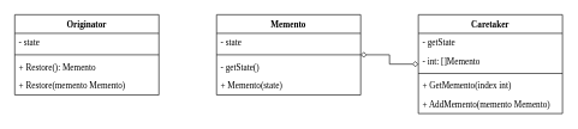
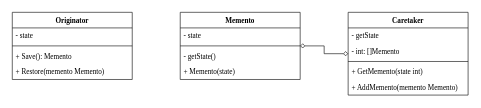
  <mxCell id="0" />
  <mxCell id="1" parent="0" />
  <mxCell id="2" value="Originator" style="swimlane;fontStyle=1;align=center;verticalAlign=top;childLayout=stackLayout;horizontal=1;startSize=26;horizontalStack=0;resizeParent=1;resizeParentMax=0;resizeLast=0;collapsible=1;marginBottom=0;fontFamily=Times New Roman;" vertex="1" parent="1"><mxGeometry x="20" y="20" width="200" height="112" as="geometry" /></mxCell>
  <mxCell id="3" value="- state" style="text;strokeColor=none;fillColor=none;align=left;verticalAlign=top;spacingLeft=4;spacingRight=4;overflow=hidden;rotatable=0;points=[[0,0.5],[1,0.5]];portConstraint=eastwest;fontFamily=Times New Roman;" vertex="1" parent="2"><mxGeometry y="26" width="200" height="26" as="geometry" /></mxCell>
  <mxCell id="4" value="" style="line;strokeWidth=1;fillColor=none;align=left;verticalAlign=middle;spacingTop=-1;spacingLeft=3;spacingRight=3;rotatable=0;labelPosition=right;points=[];portConstraint=eastwest;strokeColor=inherit;fontFamily=Times New Roman;" vertex="1" parent="2"><mxGeometry y="52" width="200" height="8" as="geometry" /></mxCell>
- <mxCell id="5" value="+ Restore(): Memento" style="text;strokeColor=none;fillColor=none;align=left;verticalAlign=top;spacingLeft=4;spacingRight=4;overflow=hidden;rotatable=0;points=[[0,0.5],[1,0.5]];portConstraint=eastwest;fontFamily=Times New Roman;" vertex="1" parent="2"><mxGeometry y="60" width="200" height="26" as="geometry" /></mxCell>
+ <mxCell id="5" value="+ Save(): Memento" style="text;strokeColor=none;fillColor=none;align=left;verticalAlign=top;spacingLeft=4;spacingRight=4;overflow=hidden;rotatable=0;points=[[0,0.5],[1,0.5]];portConstraint=eastwest;fontFamily=Times New Roman;" vertex="1" parent="2"><mxGeometry y="60" width="200" height="26" as="geometry" /></mxCell>
  <mxCell id="6" value="+ Restore(memento Memento)" style="text;strokeColor=none;fillColor=none;align=left;verticalAlign=top;spacingLeft=4;spacingRight=4;overflow=hidden;rotatable=0;points=[[0,0.5],[1,0.5]];portConstraint=eastwest;fontFamily=Times New Roman;" vertex="1" parent="2"><mxGeometry y="86" width="200" height="26" as="geometry" /></mxCell>
  <mxCell id="7" value="Memento" style="swimlane;fontStyle=1;align=center;verticalAlign=top;childLayout=stackLayout;horizontal=1;startSize=26;horizontalStack=0;resizeParent=1;resizeParentMax=0;resizeLast=0;collapsible=1;marginBottom=0;fontFamily=Times New Roman;" vertex="1" parent="1"><mxGeometry x="300" y="20" width="200" height="112" as="geometry" /></mxCell>
  <mxCell id="8" value="- state" style="text;strokeColor=none;fillColor=none;align=left;verticalAlign=top;spacingLeft=4;spacingRight=4;overflow=hidden;rotatable=0;points=[[0,0.5],[1,0.5]];portConstraint=eastwest;fontFamily=Times New Roman;" vertex="1" parent="7"><mxGeometry y="26" width="200" height="26" as="geometry" /></mxCell>
  <mxCell id="9" value="" style="line;strokeWidth=1;fillColor=none;align=left;verticalAlign=middle;spacingTop=-1;spacingLeft=3;spacingRight=3;rotatable=0;labelPosition=right;points=[];portConstraint=eastwest;strokeColor=inherit;fontFamily=Times New Roman;" vertex="1" parent="7"><mxGeometry y="52" width="200" height="8" as="geometry" /></mxCell>
  <mxCell id="10" value="- getState()" style="text;strokeColor=none;fillColor=none;align=left;verticalAlign=top;spacingLeft=4;spacingRight=4;overflow=hidden;rotatable=0;points=[[0,0.5],[1,0.5]];portConstraint=eastwest;fontFamily=Times New Roman;" vertex="1" parent="7"><mxGeometry y="60" width="200" height="26" as="geometry" /></mxCell>
  <mxCell id="11" value="+ Memento(state)" style="text;strokeColor=none;fillColor=none;align=left;verticalAlign=top;spacingLeft=4;spacingRight=4;overflow=hidden;rotatable=0;points=[[0,0.5],[1,0.5]];portConstraint=eastwest;fontFamily=Times New Roman;" vertex="1" parent="7"><mxGeometry y="86" width="200" height="26" as="geometry" /></mxCell>
  <mxCell id="12" value="" style="edgeStyle=orthogonalEdgeStyle;rounded=0;orthogonalLoop=1;jettySize=auto;html=1;fontFamily=Times New Roman;endArrow=diamond;endFill=0;startArrow=diamond;startFill=0;" edge="1" parent="1" source="13" target="7"><mxGeometry relative="1" as="geometry" /></mxCell>
  <mxCell id="13" value="Caretaker" style="swimlane;fontStyle=1;align=center;verticalAlign=top;childLayout=stackLayout;horizontal=1;startSize=26;horizontalStack=0;resizeParent=1;resizeParentMax=0;resizeLast=0;collapsible=1;marginBottom=0;fontFamily=Times New Roman;" vertex="1" parent="1"><mxGeometry x="580" y="20" width="200" height="138" as="geometry" /></mxCell>
  <mxCell id="14" value="- getState" style="text;strokeColor=none;fillColor=none;align=left;verticalAlign=top;spacingLeft=4;spacingRight=4;overflow=hidden;rotatable=0;points=[[0,0.5],[1,0.5]];portConstraint=eastwest;fontFamily=Times New Roman;" vertex="1" parent="13"><mxGeometry y="26" width="200" height="26" as="geometry" /></mxCell>
  <mxCell id="15" value="- int: []Memento" style="text;strokeColor=none;fillColor=none;align=left;verticalAlign=top;spacingLeft=4;spacingRight=4;overflow=hidden;rotatable=0;points=[[0,0.5],[1,0.5]];portConstraint=eastwest;fontFamily=Times New Roman;" vertex="1" parent="13"><mxGeometry y="52" width="200" height="26" as="geometry" /></mxCell>
  <mxCell id="16" value="" style="line;strokeWidth=1;fillColor=none;align=left;verticalAlign=middle;spacingTop=-1;spacingLeft=3;spacingRight=3;rotatable=0;labelPosition=right;points=[];portConstraint=eastwest;strokeColor=inherit;fontFamily=Times New Roman;" vertex="1" parent="13"><mxGeometry y="78" width="200" height="8" as="geometry" /></mxCell>
- <mxCell id="17" value="+ GetMemento(index int)" style="text;strokeColor=none;fillColor=none;align=left;verticalAlign=top;spacingLeft=4;spacingRight=4;overflow=hidden;rotatable=0;points=[[0,0.5],[1,0.5]];portConstraint=eastwest;fontFamily=Times New Roman;" vertex="1" parent="13"><mxGeometry y="86" width="200" height="26" as="geometry" /></mxCell>
+ <mxCell id="17" value="+ GetMemento(state int)" style="text;strokeColor=none;fillColor=none;align=left;verticalAlign=top;spacingLeft=4;spacingRight=4;overflow=hidden;rotatable=0;points=[[0,0.5],[1,0.5]];portConstraint=eastwest;fontFamily=Times New Roman;" vertex="1" parent="13"><mxGeometry y="86" width="200" height="26" as="geometry" /></mxCell>
  <mxCell id="18" value="+ AddMemento(memento Memento)" style="text;strokeColor=none;fillColor=none;align=left;verticalAlign=top;spacingLeft=4;spacingRight=4;overflow=hidden;rotatable=0;points=[[0,0.5],[1,0.5]];portConstraint=eastwest;fontFamily=Times New Roman;" vertex="1" parent="13"><mxGeometry y="112" width="200" height="26" as="geometry" /></mxCell>
